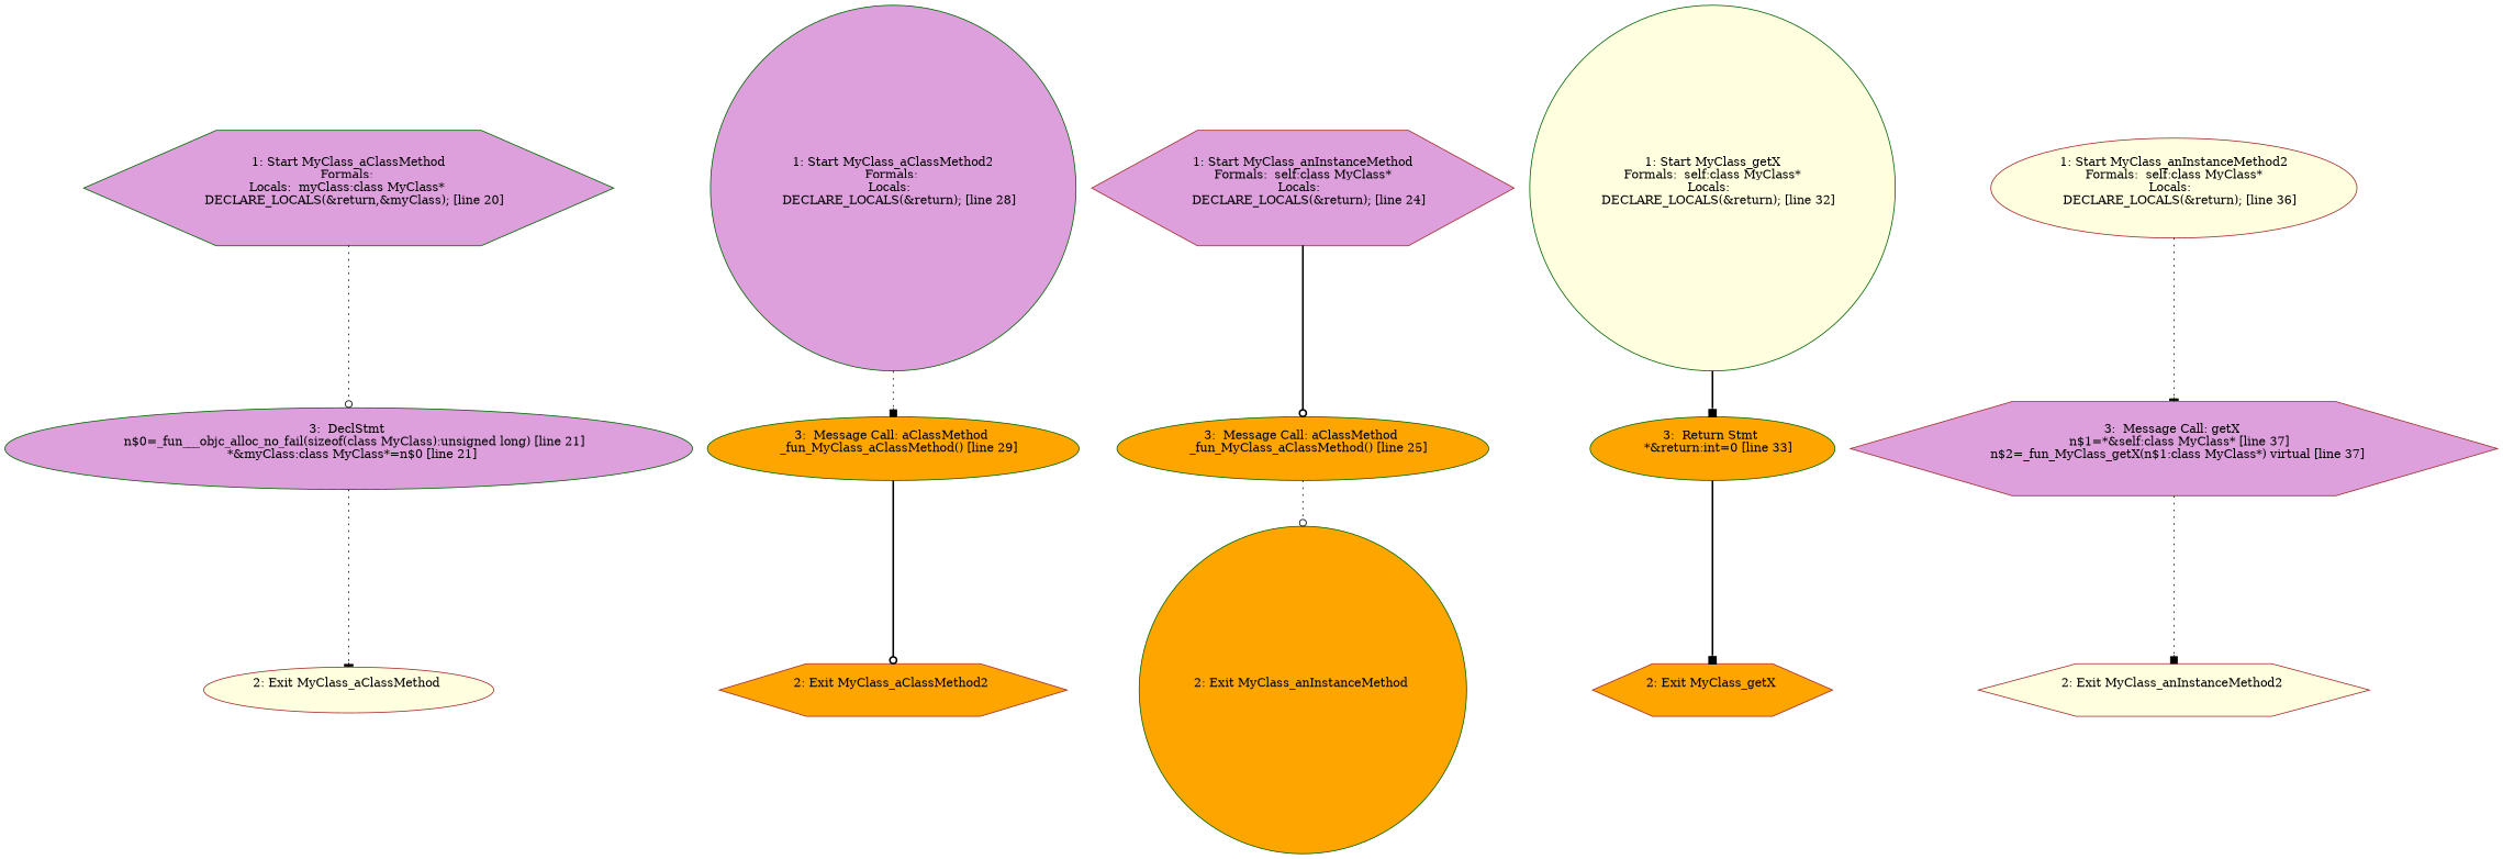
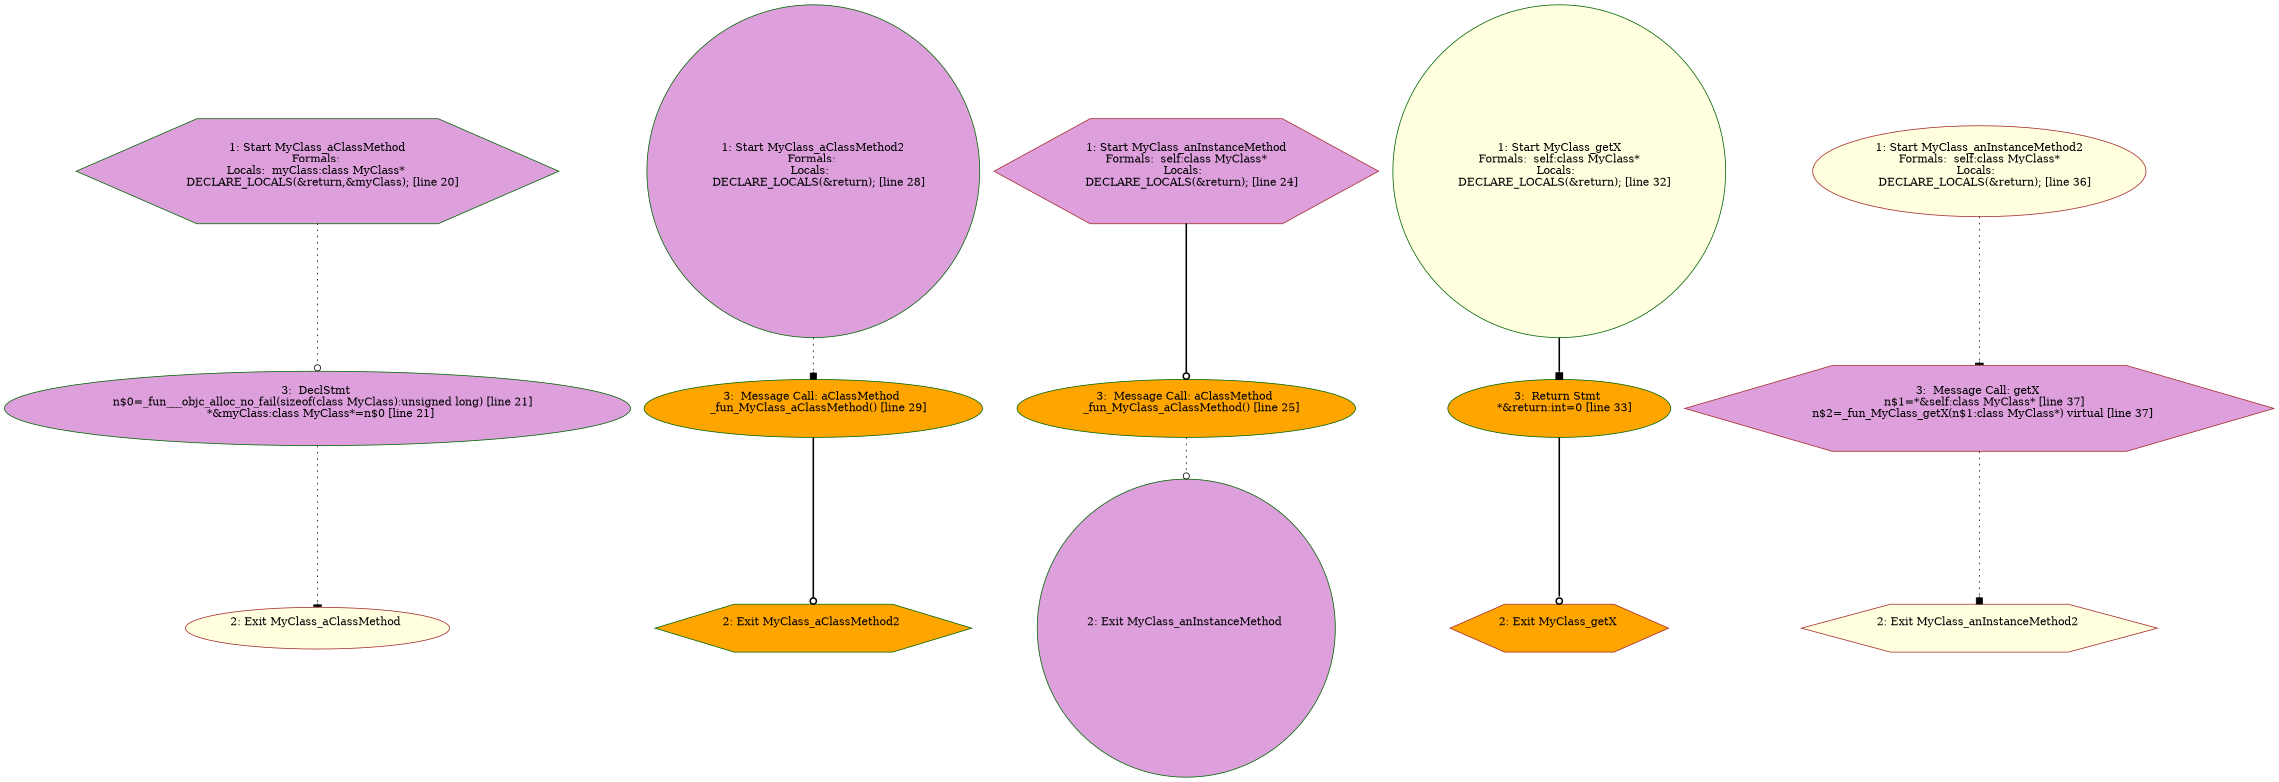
  digraph {
    node [color=darkgreen fillcolor=plum shape=hexagon style=filled]
    edge [arrowhead=odot style=dotted]
    n1 [label="1: Start MyClass_aClassMethod\nFormals: \nLocals:  myClass:class MyClass* \n   DECLARE_LOCALS(&return,&myClass); [line 20]\n "]
    n2 [label="3:  DeclStmt \n   n$0=_fun___objc_alloc_no_fail(sizeof(class MyClass):unsigned long) [line 21]\n  *&myClass:class MyClass*=n$0 [line 21]\n " shape=ellipse]
    n3 [color=brown fillcolor=lightyellow label="2: Exit MyClass_aClassMethod \n  " shape=ellipse]
    n4 [label="1: Start MyClass_aClassMethod2\nFormals: \nLocals:  \n   DECLARE_LOCALS(&return); [line 28]\n " shape=circle]
    n5 [fillcolor=orange label="3:  Message Call: aClassMethod \n   _fun_MyClass_aClassMethod() [line 29]\n " shape=ellipse]
-   n6 [color=brown fillcolor=orange label="2: Exit MyClass_aClassMethod2 \n  "]
+   n6 [fillcolor=orange label="2: Exit MyClass_aClassMethod2 \n  "]
    n7 [color=brown label="1: Start MyClass_anInstanceMethod\nFormals:  self:class MyClass*\nLocals:  \n   DECLARE_LOCALS(&return); [line 24]\n "]
    n8 [fillcolor=orange label="3:  Message Call: aClassMethod \n   _fun_MyClass_aClassMethod() [line 25]\n " shape=ellipse]
-   n9 [fillcolor=orange label="2: Exit MyClass_anInstanceMethod \n  " shape=circle]
+   n9 [label="2: Exit MyClass_anInstanceMethod \n  " shape=circle]
    n10 [fillcolor=lightyellow label="1: Start MyClass_getX\nFormals:  self:class MyClass*\nLocals:  \n   DECLARE_LOCALS(&return); [line 32]\n " shape=circle]
    n11 [fillcolor=orange label="3:  Return Stmt \n   *&return:int=0 [line 33]\n " shape=ellipse]
    n12 [color=brown fillcolor=orange label="2: Exit MyClass_getX \n  "]
    n13 [color=brown fillcolor=lightyellow label="1: Start MyClass_anInstanceMethod2\nFormals:  self:class MyClass*\nLocals:  \n   DECLARE_LOCALS(&return); [line 36]\n " shape=ellipse]
    n14 [color=brown label="3:  Message Call: getX \n   n$1=*&self:class MyClass* [line 37]\n  n$2=_fun_MyClass_getX(n$1:class MyClass*) virtual [line 37]\n "]
    n15 [color=brown fillcolor=lightyellow label="2: Exit MyClass_anInstanceMethod2 \n  "]
    n1 -> n2
    n2 -> n3 [arrowhead=tee]
    n4 -> n5 [arrowhead=box]
    n5 -> n6 [style=bold]
    n7 -> n8 [style=bold]
    n8 -> n9
    n10 -> n11 [arrowhead=box style=bold]
-   n11 -> n12 [arrowhead=box style=bold]
+   n11 -> n12 [style=bold]
    n13 -> n14 [arrowhead=tee]
    n14 -> n15 [arrowhead=box]
  }
